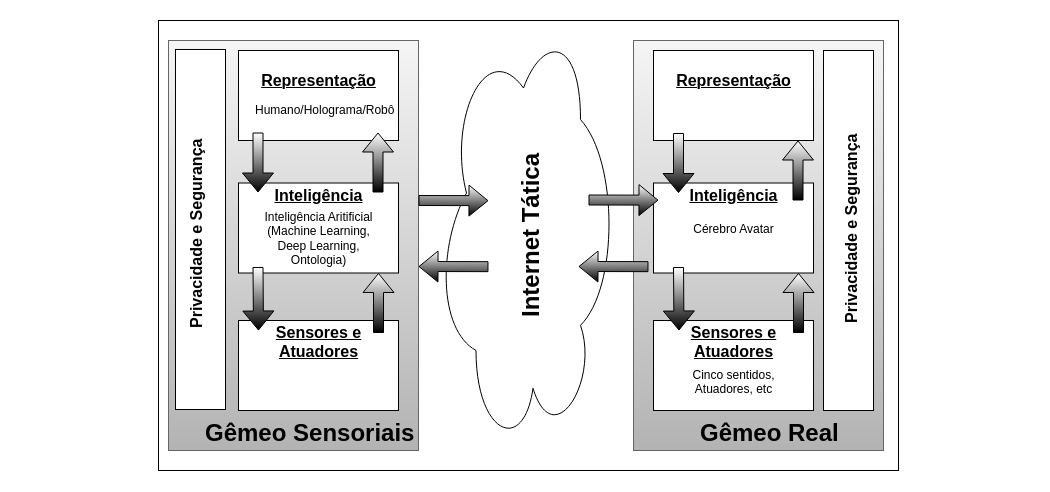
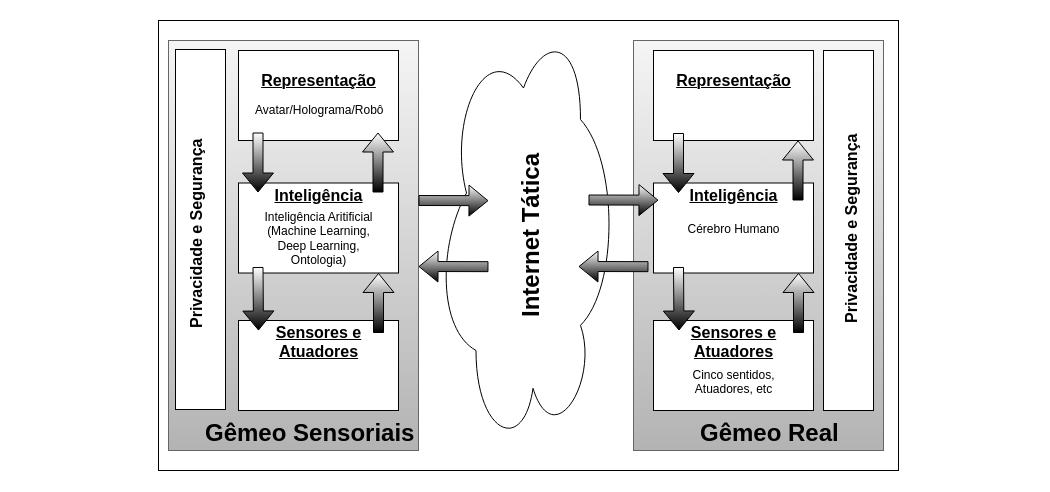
  <mxCell id="0" />
  <mxCell id="1" parent="0" />
  <mxCell id="2" value="" style="rounded=0;whiteSpace=wrap;html=1;" parent="1" vertex="1"><mxGeometry x="158" y="20" width="740" height="450" as="geometry" /></mxCell>
  <mxCell id="3" value="" style="rounded=0;whiteSpace=wrap;html=1;fillColor=#f5f5f5;strokeColor=#666666;gradientColor=#b3b3b3;" parent="1" vertex="1"><mxGeometry x="168" y="40" width="250" height="410" as="geometry" /></mxCell>
  <mxCell id="4" value="" style="ellipse;shape=cloud;whiteSpace=wrap;html=1;rotation=-90;" parent="1" vertex="1"><mxGeometry x="313" y="150" width="420" height="190" as="geometry" /></mxCell>
  <mxCell id="5" value="" style="rounded=0;whiteSpace=wrap;html=1;rotation=90;" parent="1" vertex="1"><mxGeometry x="20" y="204" width="360" height="50" as="geometry" /></mxCell>
  <mxCell id="6" value="" style="rounded=0;whiteSpace=wrap;html=1;" parent="1" vertex="1"><mxGeometry x="238" y="50" width="160" height="90" as="geometry" /></mxCell>
  <mxCell id="7" value="" style="rounded=0;whiteSpace=wrap;html=1;fillColor=#f5f5f5;strokeColor=#666666;gradientColor=#b3b3b3;" parent="1" vertex="1"><mxGeometry x="633" y="40" width="250" height="410" as="geometry" /></mxCell>
  <mxCell id="8" value="" style="rounded=0;whiteSpace=wrap;html=1;rotation=90;" parent="1" vertex="1"><mxGeometry x="668" y="205" width="360" height="50" as="geometry" /></mxCell>
  <mxCell id="9" value="&lt;h2&gt;&lt;font style=&quot;font-size: 16px&quot;&gt;Privacidade e Segurança&lt;/font&gt;&lt;/h2&gt;" style="text;html=1;resizable=0;points=[];autosize=1;align=left;verticalAlign=top;spacingTop=-4;rotation=-90;" parent="1" vertex="1"><mxGeometry x="93" y="205" width="200" height="50" as="geometry" /></mxCell>
  <mxCell id="10" value="&lt;p style=&quot;line-height: 50%&quot;&gt;&lt;b&gt;&lt;u&gt;&lt;font style=&quot;font-size: 16px ; line-height: 70%&quot;&gt;Representação&lt;/font&gt;&lt;/u&gt;&lt;/b&gt;&lt;/p&gt;&lt;p&gt;&lt;br&gt;&lt;/p&gt;" style="text;html=1;resizable=0;points=[];autosize=1;align=center;verticalAlign=top;spacingTop=-4;" parent="1" vertex="1"><mxGeometry x="253" y="60" width="130" height="60" as="geometry" /></mxCell>
- <mxCell id="11" value="Humano/Holograma/Robô" style="text;html=1;resizable=0;points=[];autosize=1;align=left;verticalAlign=top;spacingTop=-4;" parent="1" vertex="1"><mxGeometry x="253" y="100" width="140" height="20" as="geometry" /></mxCell>
+ <mxCell id="11" value="Avatar/Holograma/Robô" style="text;html=1;resizable=0;points=[];autosize=1;align=left;verticalAlign=top;spacingTop=-4;" parent="1" vertex="1"><mxGeometry x="253" y="100" width="140" height="20" as="geometry" /></mxCell>
  <mxCell id="12" value="" style="rounded=0;whiteSpace=wrap;html=1;" parent="1" vertex="1"><mxGeometry x="238" y="182.5" width="160" height="90" as="geometry" /></mxCell>
  <mxCell id="13" value="&lt;p style=&quot;line-height: 50%&quot;&gt;&lt;span style=&quot;font-size: 16px&quot;&gt;&lt;b&gt;&lt;u&gt;Inteligência&lt;/u&gt;&lt;/b&gt;&lt;/span&gt;&lt;/p&gt;" style="text;html=1;resizable=0;points=[];autosize=1;align=center;verticalAlign=top;spacingTop=-4;" parent="1" vertex="1"><mxGeometry x="268" y="177.5" width="100" height="30" as="geometry" /></mxCell>
  <mxCell id="14" value="Inteligência Aritificial&lt;br&gt;(Machine Learning, &lt;br&gt;Deep Learning, &lt;br&gt;Ontologia)" style="text;html=1;resizable=0;points=[];autosize=1;align=center;verticalAlign=top;spacingTop=-4;" parent="1" vertex="1"><mxGeometry x="258" y="206.5" width="120" height="60" as="geometry" /></mxCell>
  <mxCell id="15" value="" style="rounded=0;whiteSpace=wrap;html=1;" parent="1" vertex="1"><mxGeometry x="238" y="320" width="160" height="90" as="geometry" /></mxCell>
  <mxCell id="16" value="&lt;p style=&quot;line-height: 50%&quot;&gt;&lt;span style=&quot;font-size: 16px&quot;&gt;&lt;b&gt;&lt;u&gt;Sensores e&lt;/u&gt;&lt;/b&gt;&lt;/span&gt;&lt;/p&gt;&lt;p style=&quot;line-height: 50%&quot;&gt;&lt;span style=&quot;font-size: 16px&quot;&gt;&lt;b&gt;&lt;u&gt;Atuadores&lt;/u&gt;&lt;/b&gt;&lt;/span&gt;&lt;/p&gt;" style="text;html=1;resizable=0;points=[];autosize=1;align=center;verticalAlign=top;spacingTop=-4;" parent="1" vertex="1"><mxGeometry x="268" y="315" width="100" height="50" as="geometry" /></mxCell>
  <mxCell id="17" value="" style="rounded=0;whiteSpace=wrap;html=1;" parent="1" vertex="1"><mxGeometry x="653" y="50" width="160" height="90" as="geometry" /></mxCell>
  <mxCell id="18" value="&lt;p style=&quot;line-height: 50%&quot;&gt;&lt;b&gt;&lt;u&gt;&lt;font style=&quot;font-size: 16px ; line-height: 70%&quot;&gt;Representação&lt;/font&gt;&lt;/u&gt;&lt;/b&gt;&lt;/p&gt;&lt;p&gt;&lt;br&gt;&lt;/p&gt;" style="text;html=1;resizable=0;points=[];autosize=1;align=center;verticalAlign=top;spacingTop=-4;" parent="1" vertex="1"><mxGeometry x="668" y="60" width="130" height="60" as="geometry" /></mxCell>
  <mxCell id="19" value="" style="rounded=0;whiteSpace=wrap;html=1;" parent="1" vertex="1"><mxGeometry x="653" y="182.5" width="160" height="90" as="geometry" /></mxCell>
  <mxCell id="20" value="&lt;p style=&quot;line-height: 50%&quot;&gt;&lt;span style=&quot;font-size: 16px&quot;&gt;&lt;b&gt;&lt;u&gt;Inteligência&lt;/u&gt;&lt;/b&gt;&lt;/span&gt;&lt;/p&gt;" style="text;html=1;resizable=0;points=[];autosize=1;align=center;verticalAlign=top;spacingTop=-4;" parent="1" vertex="1"><mxGeometry x="683" y="177.5" width="100" height="30" as="geometry" /></mxCell>
- <mxCell id="21" value="Cérebro Avatar" style="text;html=1;resizable=0;points=[];autosize=1;align=center;verticalAlign=top;spacingTop=-4;" parent="1" vertex="1"><mxGeometry x="678" y="219" width="110" height="20" as="geometry" /></mxCell>
+ <mxCell id="21" value="Cérebro Humano" style="text;html=1;resizable=0;points=[];autosize=1;align=center;verticalAlign=top;spacingTop=-4;" parent="1" vertex="1"><mxGeometry x="678" y="219" width="110" height="20" as="geometry" /></mxCell>
  <mxCell id="22" value="" style="rounded=0;whiteSpace=wrap;html=1;" parent="1" vertex="1"><mxGeometry x="653" y="320" width="160" height="90" as="geometry" /></mxCell>
  <mxCell id="23" value="&lt;p style=&quot;line-height: 50%&quot;&gt;&lt;span style=&quot;font-size: 16px&quot;&gt;&lt;b&gt;&lt;u&gt;Sensores e&lt;/u&gt;&lt;/b&gt;&lt;/span&gt;&lt;/p&gt;&lt;p style=&quot;line-height: 50%&quot;&gt;&lt;span style=&quot;font-size: 16px&quot;&gt;&lt;b&gt;&lt;u&gt;Atuadores&lt;/u&gt;&lt;/b&gt;&lt;/span&gt;&lt;/p&gt;" style="text;html=1;resizable=0;points=[];autosize=1;align=center;verticalAlign=top;spacingTop=-4;" parent="1" vertex="1"><mxGeometry x="683" y="315" width="100" height="50" as="geometry" /></mxCell>
  <mxCell id="24" value="Cinco sentidos,&lt;br&gt;Atuadores, etc" style="text;html=1;resizable=0;points=[];autosize=1;align=center;verticalAlign=top;spacingTop=-4;" parent="1" vertex="1"><mxGeometry x="678" y="365" width="110" height="30" as="geometry" /></mxCell>
  <mxCell id="25" value="&lt;h2&gt;&lt;font style=&quot;font-size: 16px&quot;&gt;Privacidade e Segurança&lt;/font&gt;&lt;/h2&gt;" style="text;html=1;resizable=0;points=[];autosize=1;align=left;verticalAlign=top;spacingTop=-4;rotation=-90;" parent="1" vertex="1"><mxGeometry x="748" y="200" width="200" height="50" as="geometry" /></mxCell>
  <mxCell id="26" value="&lt;h1&gt;Internet Tática&lt;/h1&gt;" style="text;html=1;resizable=0;points=[];autosize=1;align=left;verticalAlign=top;spacingTop=-4;rotation=-90;" parent="1" vertex="1"><mxGeometry x="433" y="204" width="180" height="50" as="geometry" /></mxCell>
  <mxCell id="27" value="&lt;h1&gt;Gêmeo Sensoriais&lt;/h1&gt;" style="text;html=1;resizable=0;points=[];autosize=1;align=left;verticalAlign=top;spacingTop=-4;" parent="1" vertex="1"><mxGeometry x="203" y="400" width="180" height="50" as="geometry" /></mxCell>
  <mxCell id="28" value="&lt;h1&gt;Gêmeo Real&lt;/h1&gt;" style="text;html=1;resizable=0;points=[];autosize=1;align=left;verticalAlign=top;spacingTop=-4;" parent="1" vertex="1"><mxGeometry x="698" y="400" width="150" height="50" as="geometry" /></mxCell>
  <mxCell id="29" value="" style="shape=flexArrow;endArrow=classic;html=1;fillColor=#FFFFFF;strokeColor=#000000;entryX=0.702;entryY=0.263;entryDx=0;entryDy=0;entryPerimeter=0;gradientColor=#000000;" parent="1" edge="1"><mxGeometry width="50" height="50" relative="1" as="geometry"><mxPoint x="588" y="199.5" as="sourcePoint" /><mxPoint x="657.97" y="199.66" as="targetPoint" /></mxGeometry></mxCell>
  <mxCell id="30" value="" style="shape=flexArrow;endArrow=classic;html=1;fillColor=#FFFFFF;strokeColor=#000000;entryX=0.702;entryY=0.263;entryDx=0;entryDy=0;entryPerimeter=0;gradientColor=#000000;" parent="1" edge="1"><mxGeometry width="50" height="50" relative="1" as="geometry"><mxPoint x="647.97" y="266.16" as="sourcePoint" /><mxPoint x="578" y="266" as="targetPoint" /></mxGeometry></mxCell>
  <mxCell id="31" value="" style="shape=flexArrow;endArrow=classic;html=1;fillColor=#FFFFFF;strokeColor=#000000;entryX=0.702;entryY=0.263;entryDx=0;entryDy=0;entryPerimeter=0;gradientColor=#000000;" parent="1" edge="1"><mxGeometry width="50" height="50" relative="1" as="geometry"><mxPoint x="487.97" y="266.16" as="sourcePoint" /><mxPoint x="418" y="266" as="targetPoint" /></mxGeometry></mxCell>
  <mxCell id="32" value="" style="shape=flexArrow;endArrow=classic;html=1;fillColor=#FFFFFF;strokeColor=#000000;entryX=0.702;entryY=0.263;entryDx=0;entryDy=0;entryPerimeter=0;gradientColor=#000000;" parent="1" edge="1"><mxGeometry width="50" height="50" relative="1" as="geometry"><mxPoint x="418" y="200" as="sourcePoint" /><mxPoint x="487.97" y="200.16" as="targetPoint" /></mxGeometry></mxCell>
  <mxCell id="33" value="" style="shape=flexArrow;endArrow=classic;html=1;fillColor=#FFFFFF;strokeColor=#000000;gradientColor=#000000;" parent="1" edge="1"><mxGeometry width="50" height="50" relative="1" as="geometry"><mxPoint x="377.5" y="192" as="sourcePoint" /><mxPoint x="377.5" y="132" as="targetPoint" /></mxGeometry></mxCell>
  <mxCell id="34" value="" style="shape=flexArrow;endArrow=classic;html=1;fillColor=#FFFFFF;strokeColor=#000000;gradientColor=#000000;" parent="1" edge="1"><mxGeometry width="50" height="50" relative="1" as="geometry"><mxPoint x="378" y="332.5" as="sourcePoint" /><mxPoint x="378" y="272.5" as="targetPoint" /></mxGeometry></mxCell>
  <mxCell id="35" value="" style="shape=flexArrow;endArrow=classic;html=1;fillColor=#FFFFFF;strokeColor=#000000;gradientColor=#000000;" parent="1" edge="1"><mxGeometry width="50" height="50" relative="1" as="geometry"><mxPoint x="797.5" y="200" as="sourcePoint" /><mxPoint x="797.5" y="140" as="targetPoint" /></mxGeometry></mxCell>
  <mxCell id="36" value="" style="shape=flexArrow;endArrow=classic;html=1;fillColor=#FFFFFF;strokeColor=#000000;gradientColor=#000000;" parent="1" edge="1"><mxGeometry width="50" height="50" relative="1" as="geometry"><mxPoint x="798" y="332.5" as="sourcePoint" /><mxPoint x="798" y="272.5" as="targetPoint" /></mxGeometry></mxCell>
  <mxCell id="37" value="" style="shape=flexArrow;endArrow=classic;html=1;fillColor=#FFFFFF;strokeColor=#000000;gradientColor=#000000;" parent="1" edge="1"><mxGeometry width="50" height="50" relative="1" as="geometry"><mxPoint x="257.5" y="132" as="sourcePoint" /><mxPoint x="257.5" y="192" as="targetPoint" /></mxGeometry></mxCell>
  <mxCell id="38" value="" style="shape=flexArrow;endArrow=classic;html=1;fillColor=#FFFFFF;strokeColor=#000000;gradientColor=#000000;" parent="1" edge="1"><mxGeometry width="50" height="50" relative="1" as="geometry"><mxPoint x="257.5" y="266.5" as="sourcePoint" /><mxPoint x="258" y="330" as="targetPoint" /></mxGeometry></mxCell>
  <mxCell id="39" value="" style="shape=flexArrow;endArrow=classic;html=1;fillColor=#FFFFFF;strokeColor=#000000;gradientColor=#000000;" parent="1" edge="1"><mxGeometry width="50" height="50" relative="1" as="geometry"><mxPoint x="678" y="132.5" as="sourcePoint" /><mxPoint x="678" y="192.5" as="targetPoint" /></mxGeometry></mxCell>
  <mxCell id="40" value="" style="shape=flexArrow;endArrow=classic;html=1;fillColor=#FFFFFF;strokeColor=#000000;gradientColor=#000000;" parent="1" edge="1"><mxGeometry width="50" height="50" relative="1" as="geometry"><mxPoint x="678" y="266.5" as="sourcePoint" /><mxPoint x="678.5" y="330" as="targetPoint" /></mxGeometry></mxCell>
